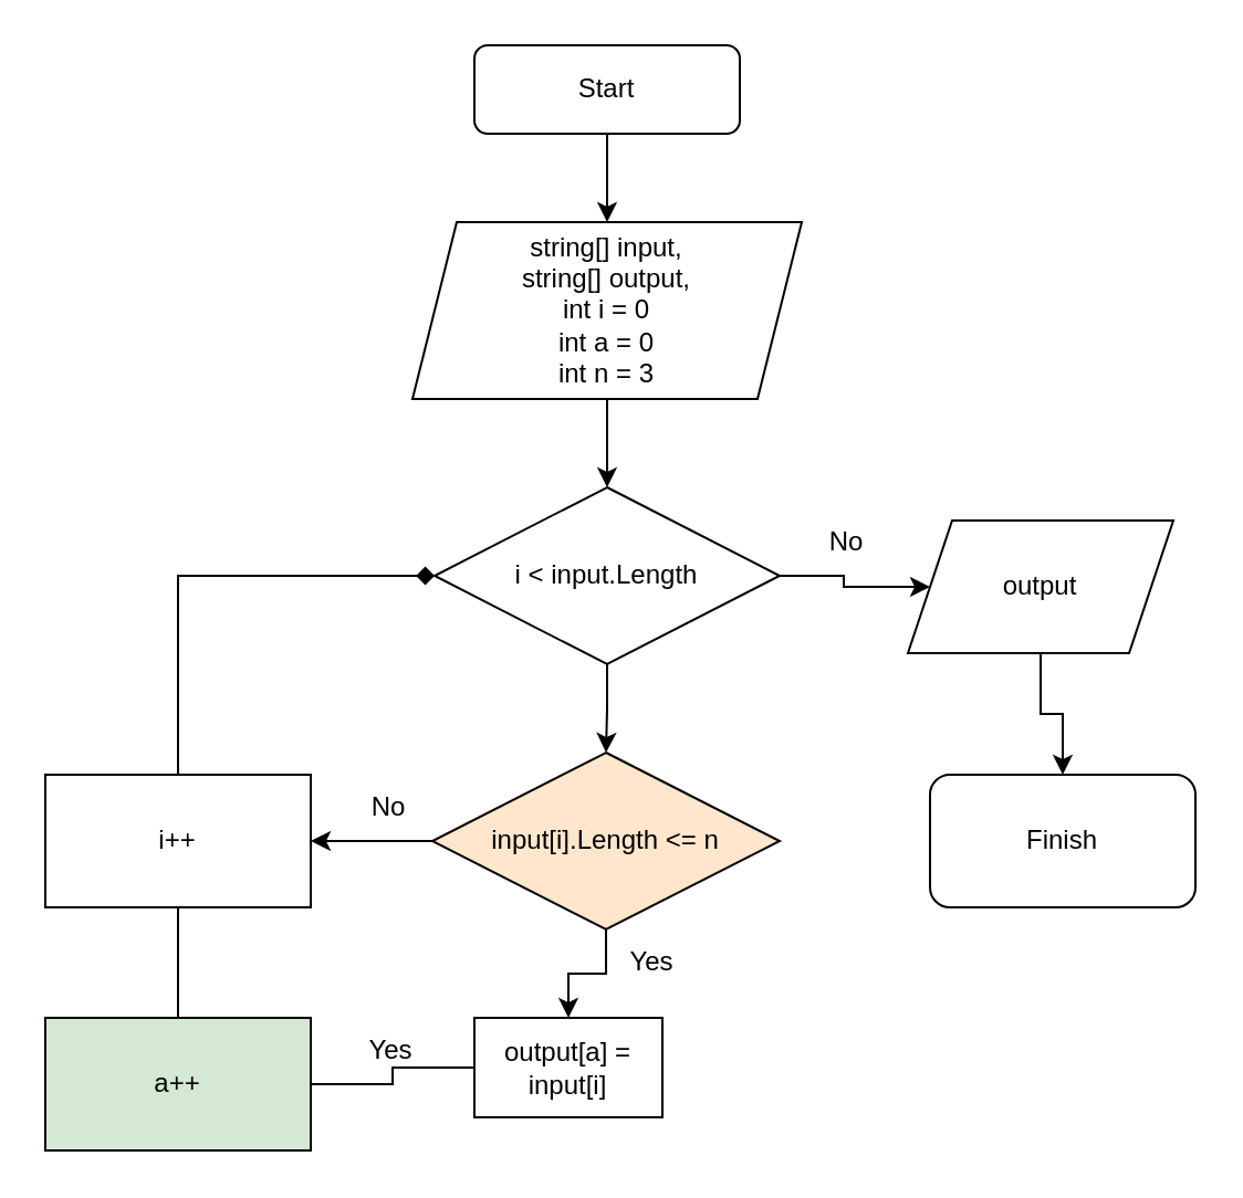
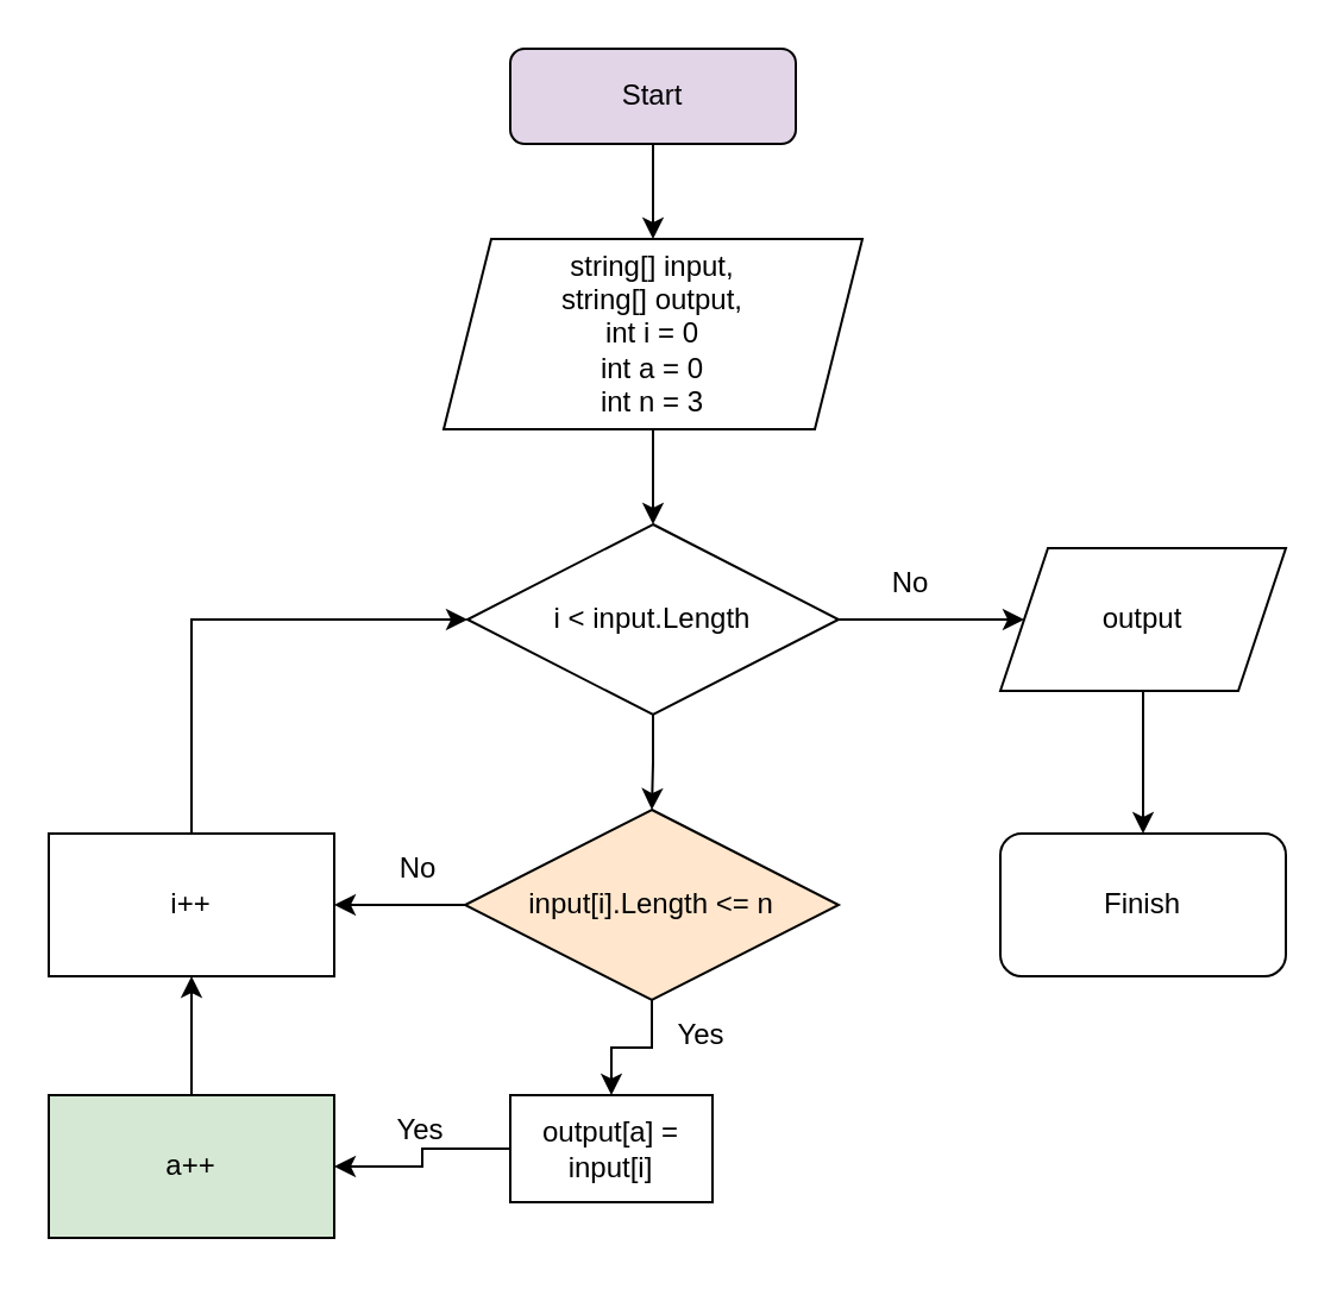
  <mxCell id="0" />
  <mxCell id="1" parent="0" />
  <mxCell id="2" style="edgeStyle=orthogonalEdgeStyle;rounded=0;orthogonalLoop=1;jettySize=auto;html=1;exitX=0.5;exitY=1;exitDx=0;exitDy=0;entryX=0.5;entryY=0;entryDx=0;entryDy=0;" edge="1" parent="1" source="3" target="5"><mxGeometry relative="1" as="geometry" /></mxCell>
- <mxCell id="3" value="Start" style="rounded=1;whiteSpace=wrap;html=1;" vertex="1" parent="1"><mxGeometry x="214" y="20" width="120" height="40" as="geometry" /></mxCell>
+ <mxCell id="3" value="Start" style="rounded=1;whiteSpace=wrap;html=1;fillColor=#e1d5e7;" vertex="1" parent="1"><mxGeometry x="214" y="20" width="120" height="40" as="geometry" /></mxCell>
  <mxCell id="4" style="edgeStyle=orthogonalEdgeStyle;rounded=0;orthogonalLoop=1;jettySize=auto;html=1;exitX=0.5;exitY=1;exitDx=0;exitDy=0;entryX=0.5;entryY=0;entryDx=0;entryDy=0;" edge="1" parent="1" source="5" target="8"><mxGeometry relative="1" as="geometry" /></mxCell>
  <mxCell id="5" value="string[] input,&lt;br&gt;string[] output,&lt;br&gt;int i = 0&lt;br&gt;int a = 0&lt;br&gt;int n = 3" style="shape=parallelogram;perimeter=parallelogramPerimeter;whiteSpace=wrap;html=1;fixedSize=1;" vertex="1" parent="1"><mxGeometry x="186" y="100" width="176" height="80" as="geometry" /></mxCell>
  <mxCell id="6" style="edgeStyle=orthogonalEdgeStyle;rounded=0;orthogonalLoop=1;jettySize=auto;html=1;exitX=0.5;exitY=1;exitDx=0;exitDy=0;entryX=0.5;entryY=0;entryDx=0;entryDy=0;" edge="1" parent="1" source="8" target="13"><mxGeometry relative="1" as="geometry" /></mxCell>
  <mxCell id="7" style="edgeStyle=orthogonalEdgeStyle;rounded=0;orthogonalLoop=1;jettySize=auto;html=1;exitX=1;exitY=0.5;exitDx=0;exitDy=0;entryX=0;entryY=0.5;entryDx=0;entryDy=0;" edge="1" parent="1" source="8" target="10"><mxGeometry relative="1" as="geometry" /></mxCell>
  <mxCell id="8" value="i &amp;lt; input.Length" style="rhombus;whiteSpace=wrap;html=1;" vertex="1" parent="1"><mxGeometry x="196" y="220" width="156" height="80" as="geometry" /></mxCell>
  <mxCell id="9" style="edgeStyle=orthogonalEdgeStyle;rounded=0;orthogonalLoop=1;jettySize=auto;html=1;exitX=0.5;exitY=1;exitDx=0;exitDy=0;entryX=0.5;entryY=0;entryDx=0;entryDy=0;" edge="1" parent="1" source="10" target="20"><mxGeometry relative="1" as="geometry" /></mxCell>
- <mxCell id="10" value="output" style="shape=parallelogram;perimeter=parallelogramPerimeter;whiteSpace=wrap;html=1;fixedSize=1;" vertex="1" parent="1"><mxGeometry x="410" y="235" width="120" height="60" as="geometry" /></mxCell>
+ <mxCell id="10" value="output" style="shape=parallelogram;perimeter=parallelogramPerimeter;whiteSpace=wrap;html=1;fixedSize=1;" vertex="1" parent="1"><mxGeometry x="420" y="230" width="120" height="60" as="geometry" /></mxCell>
  <mxCell id="11" style="edgeStyle=orthogonalEdgeStyle;rounded=0;orthogonalLoop=1;jettySize=auto;html=1;exitX=0.5;exitY=1;exitDx=0;exitDy=0;entryX=0.5;entryY=0;entryDx=0;entryDy=0;" edge="1" parent="1" source="13" target="15"><mxGeometry relative="1" as="geometry" /></mxCell>
  <mxCell id="12" style="edgeStyle=orthogonalEdgeStyle;rounded=0;orthogonalLoop=1;jettySize=auto;html=1;exitX=0;exitY=0.5;exitDx=0;exitDy=0;entryX=1;entryY=0.5;entryDx=0;entryDy=0;" edge="1" parent="1" source="13" target="17"><mxGeometry relative="1" as="geometry" /></mxCell>
  <mxCell id="13" value="input[i].Length &amp;lt;= n" style="rhombus;whiteSpace=wrap;html=1;fillColor=#ffe6cc;" vertex="1" parent="1"><mxGeometry x="195" y="340" width="157" height="80" as="geometry" /></mxCell>
- <mxCell id="14" style="edgeStyle=orthogonalEdgeStyle;rounded=0;orthogonalLoop=1;jettySize=auto;html=1;exitX=0;exitY=0.5;exitDx=0;exitDy=0;entryX=1;entryY=0.5;entryDx=0;entryDy=0;endArrow=none;" edge="1" parent="1" source="15" target="19"><mxGeometry relative="1" as="geometry" /></mxCell>
+ <mxCell id="14" style="edgeStyle=orthogonalEdgeStyle;rounded=0;orthogonalLoop=1;jettySize=auto;html=1;exitX=0;exitY=0.5;exitDx=0;exitDy=0;entryX=1;entryY=0.5;entryDx=0;entryDy=0;" edge="1" parent="1" source="15" target="19"><mxGeometry relative="1" as="geometry" /></mxCell>
  <mxCell id="15" value="output[a] = input[i]" style="rounded=0;whiteSpace=wrap;html=1;" vertex="1" parent="1"><mxGeometry x="214" y="460" width="85" height="45" as="geometry" /></mxCell>
- <mxCell id="16" style="edgeStyle=orthogonalEdgeStyle;rounded=0;orthogonalLoop=1;jettySize=auto;html=1;exitX=0.5;exitY=0;exitDx=0;exitDy=0;entryX=0;entryY=0.5;entryDx=0;entryDy=0;endArrow=diamond;" edge="1" parent="1" source="17" target="8"><mxGeometry relative="1" as="geometry" /></mxCell>
+ <mxCell id="16" style="edgeStyle=orthogonalEdgeStyle;rounded=0;orthogonalLoop=1;jettySize=auto;html=1;exitX=0.5;exitY=0;exitDx=0;exitDy=0;entryX=0;entryY=0.5;entryDx=0;entryDy=0;" edge="1" parent="1" source="17" target="8"><mxGeometry relative="1" as="geometry" /></mxCell>
  <mxCell id="17" value="i++" style="rounded=0;whiteSpace=wrap;html=1;" vertex="1" parent="1"><mxGeometry x="20" y="350" width="120" height="60" as="geometry" /></mxCell>
- <mxCell id="18" style="edgeStyle=orthogonalEdgeStyle;rounded=0;orthogonalLoop=1;jettySize=auto;html=1;exitX=0.5;exitY=0;exitDx=0;exitDy=0;entryX=0.5;entryY=1;entryDx=0;entryDy=0;endArrow=none;" edge="1" parent="1" source="19" target="17"><mxGeometry relative="1" as="geometry" /></mxCell>
+ <mxCell id="18" style="edgeStyle=orthogonalEdgeStyle;rounded=0;orthogonalLoop=1;jettySize=auto;html=1;exitX=0.5;exitY=0;exitDx=0;exitDy=0;entryX=0.5;entryY=1;entryDx=0;entryDy=0;" edge="1" parent="1" source="19" target="17"><mxGeometry relative="1" as="geometry" /></mxCell>
  <mxCell id="19" value="a++" style="rounded=0;whiteSpace=wrap;html=1;fillColor=#d5e8d4;" vertex="1" parent="1"><mxGeometry x="20" y="460" width="120" height="60" as="geometry" /></mxCell>
  <mxCell id="20" value="Finish" style="rounded=1;whiteSpace=wrap;html=1;" vertex="1" parent="1"><mxGeometry x="420" y="350" width="120" height="60" as="geometry" /></mxCell>
  <mxCell id="21" value="No" style="text;html=1;align=center;verticalAlign=middle;resizable=0;points=[];autosize=1;strokeColor=none;fillColor=none;" vertex="1" parent="1"><mxGeometry x="155" y="350" width="40" height="30" as="geometry" /></mxCell>
  <mxCell id="22" value="No" style="text;html=1;align=center;verticalAlign=middle;resizable=0;points=[];autosize=1;strokeColor=none;fillColor=none;" vertex="1" parent="1"><mxGeometry x="362" y="230" width="40" height="30" as="geometry" /></mxCell>
  <mxCell id="23" value="Yes" style="text;html=1;align=center;verticalAlign=middle;resizable=0;points=[];autosize=1;strokeColor=none;fillColor=none;" vertex="1" parent="1"><mxGeometry x="156" y="460" width="40" height="30" as="geometry" /></mxCell>
  <mxCell id="24" value="Yes" style="text;html=1;align=center;verticalAlign=middle;resizable=0;points=[];autosize=1;strokeColor=none;fillColor=none;" vertex="1" parent="1"><mxGeometry x="274" y="420" width="40" height="30" as="geometry" /></mxCell>
